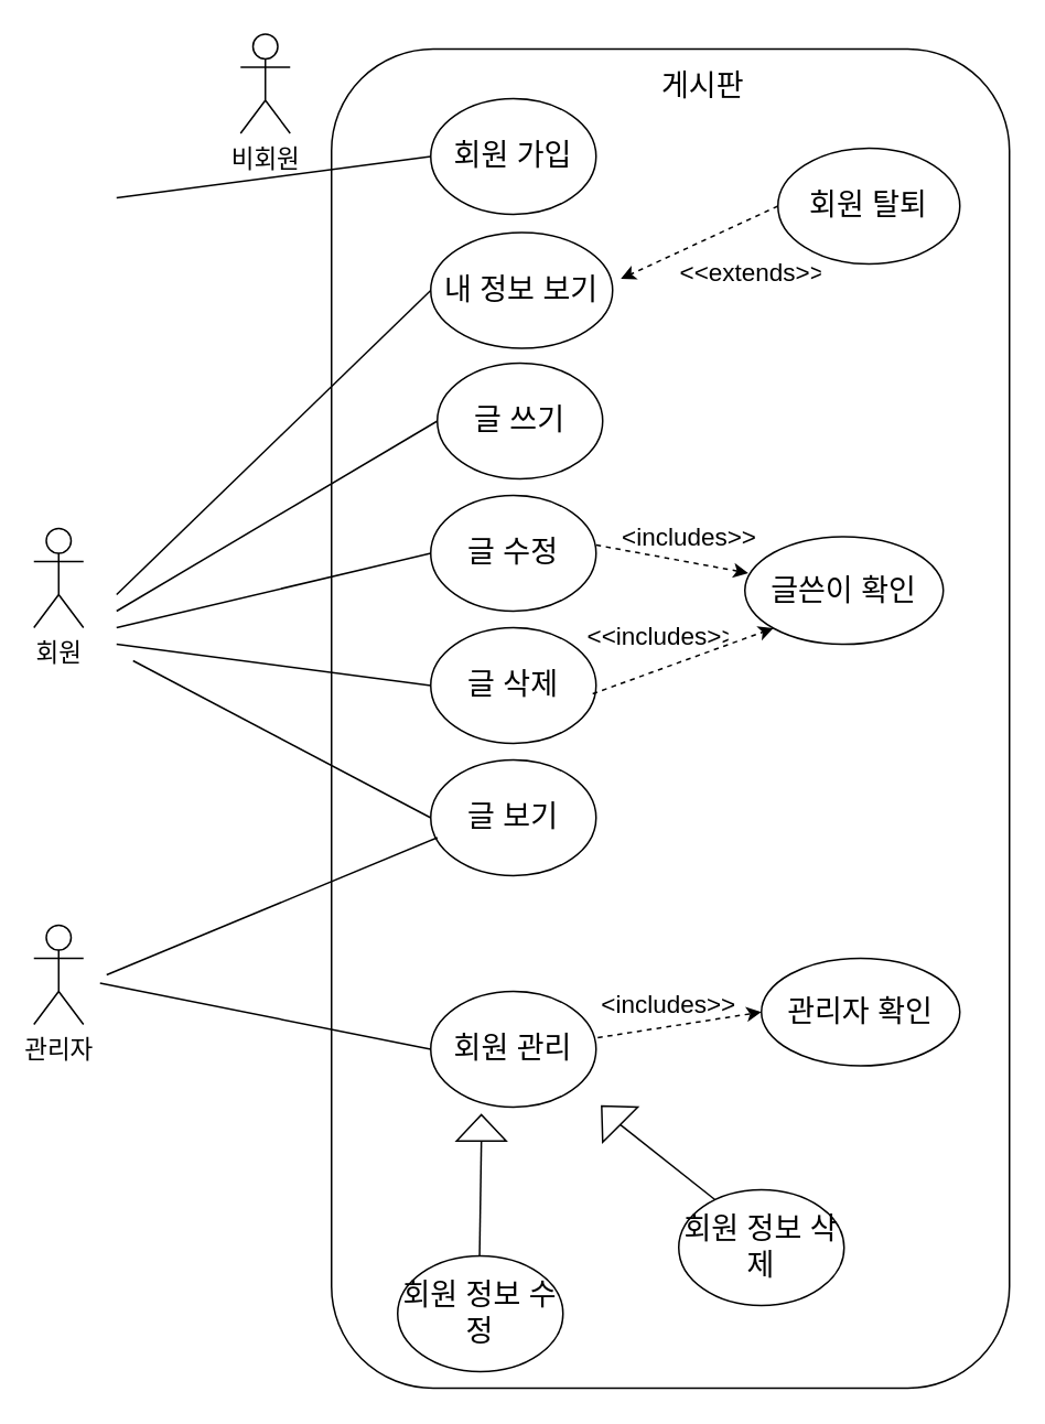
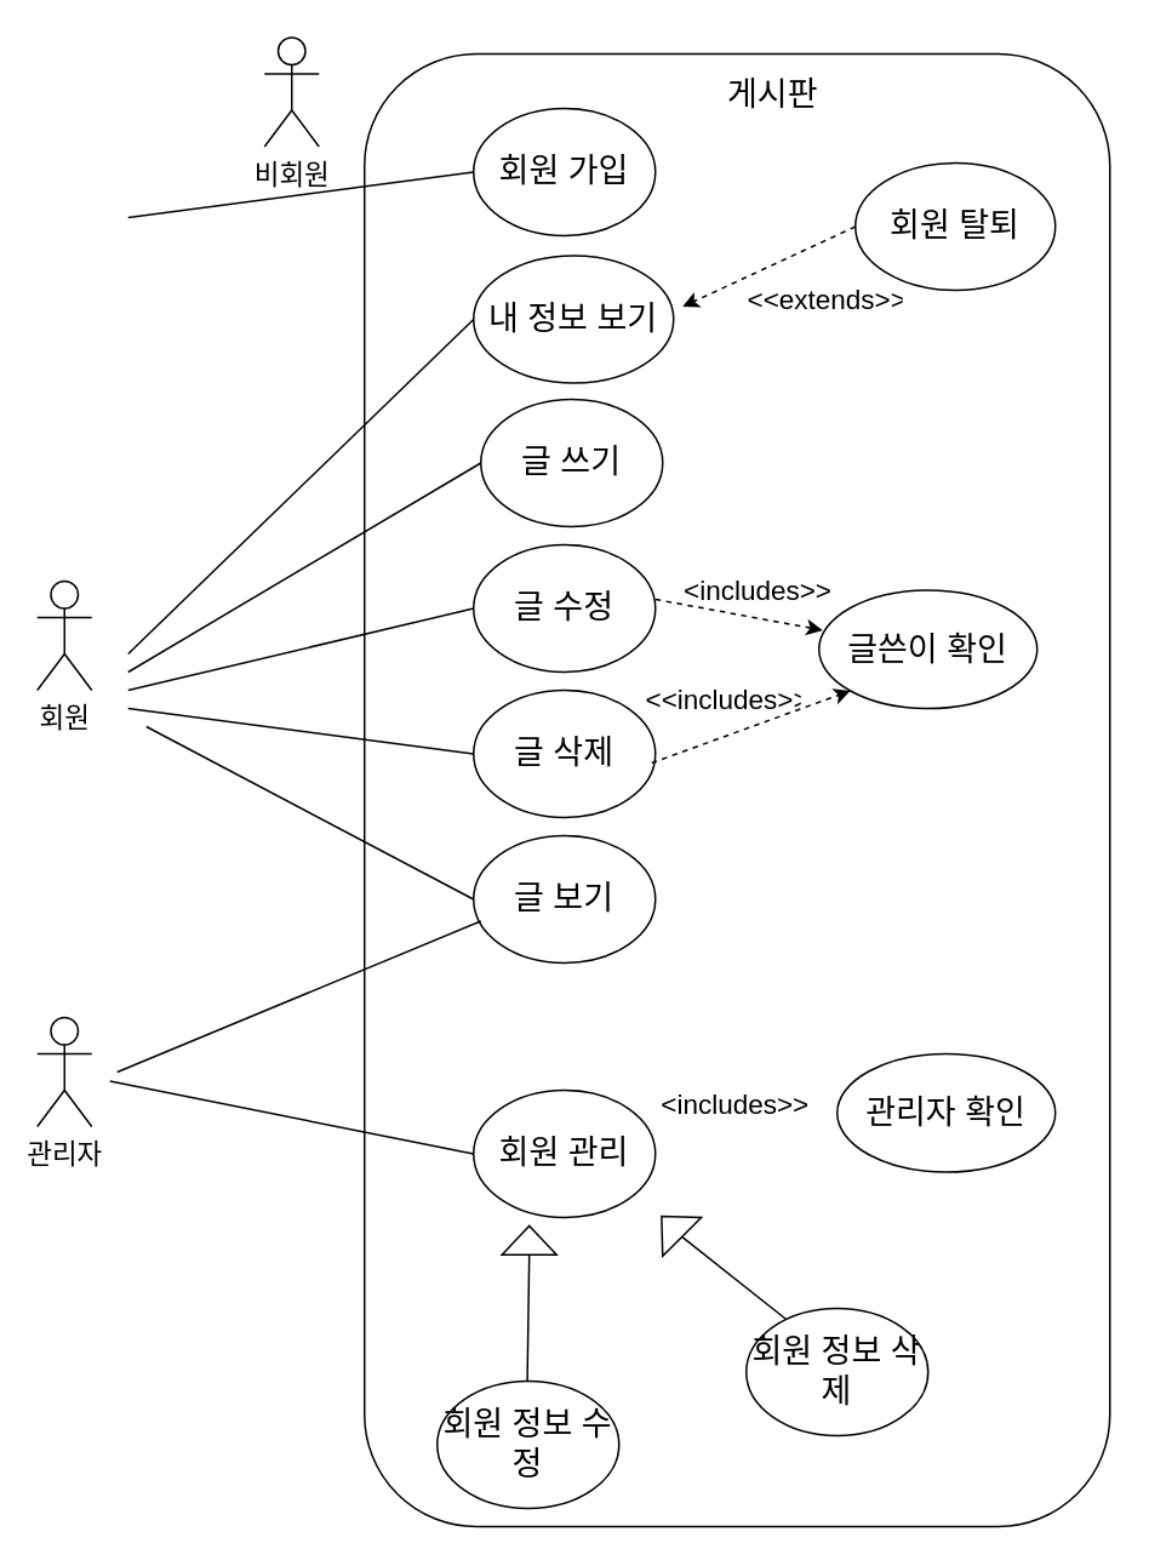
  <mxCell id="0" />
  <mxCell id="1" parent="0" />
  <mxCell id="2" value="&lt;font style=&quot;font-size: 15px&quot;&gt;비회원&lt;/font&gt;" style="shape=umlActor;verticalLabelPosition=bottom;verticalAlign=top;html=1;outlineConnect=0;" vertex="1" parent="1"><mxGeometry x="145" y="20" width="30" height="60" as="geometry" /></mxCell>
  <mxCell id="3" value="&lt;font style=&quot;font-size: 15px&quot;&gt;회원&lt;/font&gt;" style="shape=umlActor;verticalLabelPosition=bottom;verticalAlign=top;html=1;outlineConnect=0;" vertex="1" parent="1"><mxGeometry x="20" y="319" width="30" height="60" as="geometry" /></mxCell>
  <mxCell id="4" value="&lt;font style=&quot;font-size: 15px&quot;&gt;관리자&lt;/font&gt;" style="shape=umlActor;verticalLabelPosition=bottom;verticalAlign=top;html=1;outlineConnect=0;" vertex="1" parent="1"><mxGeometry x="20" y="559" width="30" height="60" as="geometry" /></mxCell>
  <mxCell id="5" value="" style="rounded=1;whiteSpace=wrap;html=1;" vertex="1" parent="1"><mxGeometry x="200" y="29" width="410" height="810" as="geometry" /></mxCell>
  <mxCell id="6" value="게시판" style="text;strokeColor=none;fillColor=none;align=left;verticalAlign=top;spacingLeft=4;spacingRight=4;overflow=hidden;rotatable=0;points=[[0,0.5],[1,0.5]];portConstraint=eastwest;fontSize=18;" vertex="1" parent="1"><mxGeometry x="394" y="34" width="65" height="40" as="geometry" /></mxCell>
  <mxCell id="7" value="글 쓰기" style="ellipse;whiteSpace=wrap;html=1;fontSize=18;" vertex="1" parent="1"><mxGeometry x="264" y="219" width="100" height="70" as="geometry" /></mxCell>
  <mxCell id="8" value="내 정보 보기" style="ellipse;whiteSpace=wrap;html=1;fontSize=18;" vertex="1" parent="1"><mxGeometry x="260" y="140" width="110" height="70" as="geometry" /></mxCell>
  <mxCell id="9" value="글 수정" style="ellipse;whiteSpace=wrap;html=1;fontSize=18;" vertex="1" parent="1"><mxGeometry x="260" y="299" width="100" height="70" as="geometry" /></mxCell>
  <mxCell id="10" value="회원 가입" style="ellipse;whiteSpace=wrap;html=1;fontSize=18;" vertex="1" parent="1"><mxGeometry x="260" y="59" width="100" height="70" as="geometry" /></mxCell>
  <mxCell id="11" value="글 삭제" style="ellipse;whiteSpace=wrap;html=1;fontSize=18;" vertex="1" parent="1"><mxGeometry x="260" y="379" width="100" height="70" as="geometry" /></mxCell>
  <mxCell id="12" value="글 보기" style="ellipse;whiteSpace=wrap;html=1;fontSize=18;" vertex="1" parent="1"><mxGeometry x="260" y="459" width="100" height="70" as="geometry" /></mxCell>
  <mxCell id="13" value="회원 관리" style="ellipse;whiteSpace=wrap;html=1;fontSize=18;" vertex="1" parent="1"><mxGeometry x="260" y="599" width="100" height="70" as="geometry" /></mxCell>
  <mxCell id="14" value="" style="endArrow=none;html=1;fontSize=18;entryX=0;entryY=0.5;entryDx=0;entryDy=0;" edge="1" parent="1" target="10"><mxGeometry width="50" height="50" relative="1" as="geometry"><mxPoint x="70" y="119" as="sourcePoint" /><mxPoint x="250" y="99" as="targetPoint" /></mxGeometry></mxCell>
  <mxCell id="15" value="" style="endArrow=none;html=1;fontSize=18;entryX=0;entryY=0.5;entryDx=0;entryDy=0;" edge="1" parent="1" target="8"><mxGeometry width="50" height="50" relative="1" as="geometry"><mxPoint x="70" y="359" as="sourcePoint" /><mxPoint x="250" y="339" as="targetPoint" /></mxGeometry></mxCell>
  <mxCell id="16" value="" style="endArrow=none;html=1;fontSize=18;entryX=0;entryY=0.5;entryDx=0;entryDy=0;" edge="1" parent="1" target="7"><mxGeometry width="50" height="50" relative="1" as="geometry"><mxPoint x="70" y="369" as="sourcePoint" /><mxPoint x="260" y="185" as="targetPoint" /></mxGeometry></mxCell>
  <mxCell id="17" value="" style="endArrow=none;html=1;fontSize=18;entryX=0;entryY=0.5;entryDx=0;entryDy=0;" edge="1" parent="1" target="9"><mxGeometry width="50" height="50" relative="1" as="geometry"><mxPoint x="70" y="379" as="sourcePoint" /><mxPoint x="264" y="264" as="targetPoint" /></mxGeometry></mxCell>
  <mxCell id="18" value="" style="endArrow=none;html=1;fontSize=18;entryX=0;entryY=0.5;entryDx=0;entryDy=0;" edge="1" parent="1" target="11"><mxGeometry width="50" height="50" relative="1" as="geometry"><mxPoint x="70" y="389" as="sourcePoint" /><mxPoint x="260" y="344" as="targetPoint" /></mxGeometry></mxCell>
  <mxCell id="19" value="" style="endArrow=none;html=1;fontSize=18;entryX=0;entryY=0.5;entryDx=0;entryDy=0;" edge="1" parent="1" target="12"><mxGeometry width="50" height="50" relative="1" as="geometry"><mxPoint x="80" y="399" as="sourcePoint" /><mxPoint x="270" y="424" as="targetPoint" /></mxGeometry></mxCell>
  <mxCell id="20" value="" style="endArrow=none;html=1;fontSize=18;entryX=0;entryY=0.5;entryDx=0;entryDy=0;" edge="1" parent="1" target="13"><mxGeometry width="50" height="50" relative="1" as="geometry"><mxPoint x="60" y="594" as="sourcePoint" /><mxPoint x="240" y="689" as="targetPoint" /></mxGeometry></mxCell>
  <mxCell id="21" value="" style="endArrow=none;html=1;fontSize=18;entryX=0.04;entryY=0.671;entryDx=0;entryDy=0;entryPerimeter=0;" edge="1" parent="1" target="12"><mxGeometry width="50" height="50" relative="1" as="geometry"><mxPoint x="64" y="589" as="sourcePoint" /><mxPoint x="264" y="629" as="targetPoint" /></mxGeometry></mxCell>
  <mxCell id="22" value="회원 탈퇴" style="ellipse;whiteSpace=wrap;html=1;fontSize=18;" vertex="1" parent="1"><mxGeometry x="470" y="89" width="110" height="70" as="geometry" /></mxCell>
  <mxCell id="23" value="" style="endArrow=classic;html=1;fontSize=18;exitX=0;exitY=0.5;exitDx=0;exitDy=0;dashed=1;" edge="1" parent="1" source="22"><mxGeometry width="50" height="50" relative="1" as="geometry"><mxPoint x="435" y="149" as="sourcePoint" /><mxPoint x="375" y="168" as="targetPoint" /></mxGeometry></mxCell>
  <mxCell id="24" value="&lt;&lt;extends&gt;&gt;" style="text;strokeColor=none;fillColor=none;align=left;verticalAlign=top;spacingLeft=4;spacingRight=4;overflow=hidden;rotatable=0;points=[[0,0.5],[1,0.5]];portConstraint=eastwest;fontSize=15;" vertex="1" parent="1"><mxGeometry x="405" y="149" width="95" height="40" as="geometry" /></mxCell>
  <mxCell id="25" value="글쓴이 확인" style="ellipse;whiteSpace=wrap;html=1;fontSize=18;" vertex="1" parent="1"><mxGeometry x="450" y="324" width="120" height="65" as="geometry" /></mxCell>
  <mxCell id="26" value="관리자 확인" style="ellipse;whiteSpace=wrap;html=1;fontSize=18;" vertex="1" parent="1"><mxGeometry x="460" y="579" width="120" height="65" as="geometry" /></mxCell>
  <mxCell id="27" value="" style="endArrow=classic;html=1;fontSize=18;exitX=0;exitY=0.5;exitDx=0;exitDy=0;dashed=1;entryX=0.017;entryY=0.338;entryDx=0;entryDy=0;entryPerimeter=0;" edge="1" parent="1" target="25"><mxGeometry width="50" height="50" relative="1" as="geometry"><mxPoint x="360" y="329" as="sourcePoint" /><mxPoint x="400" y="299" as="targetPoint" /></mxGeometry></mxCell>
  <mxCell id="28" value="" style="endArrow=classic;html=1;fontSize=18;exitX=0;exitY=0.5;exitDx=0;exitDy=0;dashed=1;entryX=0;entryY=1;entryDx=0;entryDy=0;" edge="1" parent="1" target="25"><mxGeometry width="50" height="50" relative="1" as="geometry"><mxPoint x="357.96" y="419" as="sourcePoint" /><mxPoint x="450" y="435.97" as="targetPoint" /></mxGeometry></mxCell>
  <mxCell id="29" value="&lt;includes&gt;&gt;" style="text;strokeColor=none;fillColor=none;align=left;verticalAlign=top;spacingLeft=4;spacingRight=4;overflow=hidden;rotatable=0;points=[[0,0.5],[1,0.5]];portConstraint=eastwest;fontSize=15;" vertex="1" parent="1"><mxGeometry x="370" y="309" width="95" height="40" as="geometry" /></mxCell>
  <mxCell id="30" value="&lt;&lt;includes&gt;&gt;" style="text;strokeColor=none;fillColor=none;align=left;verticalAlign=top;spacingLeft=4;spacingRight=4;overflow=hidden;rotatable=0;points=[[0,0.5],[1,0.5]];portConstraint=eastwest;fontSize=15;" vertex="1" parent="1"><mxGeometry x="349" y="369" width="95" height="40" as="geometry" /></mxCell>
- <mxCell id="31" value="" style="endArrow=classic;html=1;fontSize=18;exitX=1.01;exitY=0.4;exitDx=0;exitDy=0;dashed=1;exitPerimeter=0;entryX=0;entryY=0.5;entryDx=0;entryDy=0;" edge="1" parent="1" source="13" target="26"><mxGeometry width="50" height="50" relative="1" as="geometry"><mxPoint x="452.5" y="589" as="sourcePoint" /><mxPoint x="450" y="599" as="targetPoint" /></mxGeometry></mxCell>
  <mxCell id="32" value="&lt;includes&gt;&gt;" style="text;strokeColor=none;fillColor=none;align=left;verticalAlign=top;spacingLeft=4;spacingRight=4;overflow=hidden;rotatable=0;points=[[0,0.5],[1,0.5]];portConstraint=eastwest;fontSize=15;" vertex="1" parent="1"><mxGeometry x="357.5" y="591.5" width="95" height="40" as="geometry" /></mxCell>
  <mxCell id="33" value="회원 정보 수정" style="ellipse;whiteSpace=wrap;html=1;fontSize=18;" vertex="1" parent="1"><mxGeometry x="240" y="759" width="100" height="70" as="geometry" /></mxCell>
  <mxCell id="34" value="회원 정보 삭제" style="ellipse;whiteSpace=wrap;html=1;fontSize=18;" vertex="1" parent="1"><mxGeometry x="410" y="719" width="100" height="70" as="geometry" /></mxCell>
  <mxCell id="35" value="" style="triangle;whiteSpace=wrap;html=1;fontSize=15;rotation=-90;" vertex="1" parent="1"><mxGeometry x="282.69" y="666.53" width="15.89" height="30" as="geometry" /></mxCell>
  <mxCell id="36" value="" style="endArrow=none;html=1;fontSize=15;entryX=0;entryY=0.5;entryDx=0;entryDy=0;" edge="1" parent="1" target="35"><mxGeometry width="50" height="50" relative="1" as="geometry"><mxPoint x="289.55" y="759" as="sourcePoint" /><mxPoint x="309.55" y="708" as="targetPoint" /><Array as="points" /></mxGeometry></mxCell>
  <mxCell id="37" value="" style="triangle;whiteSpace=wrap;html=1;fontSize=15;rotation=-135;" vertex="1" parent="1"><mxGeometry x="361.05" y="659" width="15.89" height="30" as="geometry" /></mxCell>
  <mxCell id="38" value="" style="endArrow=none;html=1;fontSize=15;entryX=0;entryY=0.5;entryDx=0;entryDy=0;exitX=0.24;exitY=0.086;exitDx=0;exitDy=0;exitPerimeter=0;" edge="1" parent="1" target="37"><mxGeometry width="50" height="50" relative="1" as="geometry"><mxPoint x="431.94" y="725.02" as="sourcePoint" /><mxPoint x="387.91" y="700.47" as="targetPoint" /><Array as="points" /></mxGeometry></mxCell>
